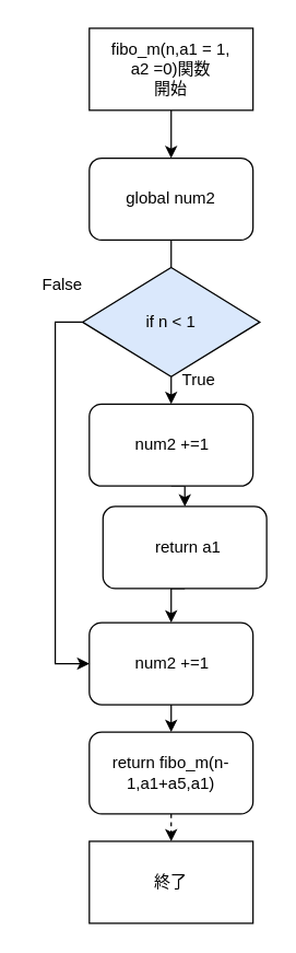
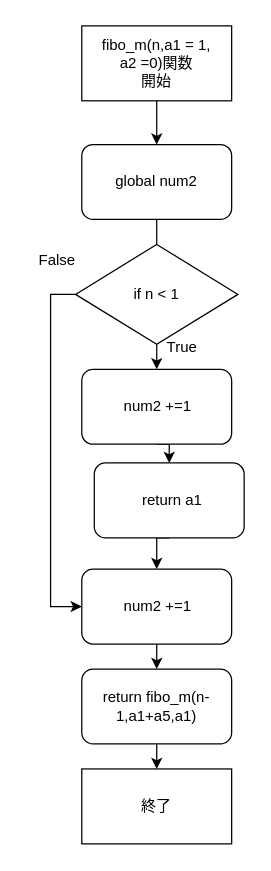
  <mxCell id="0" />
  <mxCell id="1" parent="0" />
  <mxCell id="2" style="edgeStyle=orthogonalEdgeStyle;rounded=0;orthogonalLoop=1;jettySize=auto;html=1;exitX=0.5;exitY=1;exitDx=0;exitDy=0;entryX=0.5;entryY=0;entryDx=0;entryDy=0;" edge="1" parent="1" source="3" target="5"><mxGeometry relative="1" as="geometry" /></mxCell>
  <mxCell id="3" value="fibo_m(n,a1 =&lt;span style=&quot;background-color: initial;&quot;&gt;&amp;nbsp;1,&lt;/span&gt;&lt;div&gt;&lt;span style=&quot;background-color: initial;&quot;&gt;a2 =0)関数&lt;/span&gt;&lt;/div&gt;&lt;div&gt;&lt;span style=&quot;background-color: initial;&quot;&gt;開始&lt;/span&gt;&lt;/div&gt;" style="rounded=0;whiteSpace=wrap;html=1;" vertex="1" parent="1"><mxGeometry x="65" y="20" width="120" height="60" as="geometry" /></mxCell>
  <mxCell id="4" style="edgeStyle=orthogonalEdgeStyle;rounded=0;orthogonalLoop=1;jettySize=auto;html=1;exitX=0.5;exitY=1;exitDx=0;exitDy=0;entryX=0.5;entryY=0;entryDx=0;entryDy=0;endArrow=none;" edge="1" parent="1" source="5" target="8"><mxGeometry relative="1" as="geometry" /></mxCell>
  <mxCell id="5" value="global num2" style="rounded=1;whiteSpace=wrap;html=1;" vertex="1" parent="1"><mxGeometry x="65" y="115" width="120" height="60" as="geometry" /></mxCell>
  <mxCell id="6" style="edgeStyle=orthogonalEdgeStyle;rounded=0;orthogonalLoop=1;jettySize=auto;html=1;exitX=0.5;exitY=1;exitDx=0;exitDy=0;entryX=0.5;entryY=0;entryDx=0;entryDy=0;" edge="1" parent="1" source="8" target="10"><mxGeometry relative="1" as="geometry" /></mxCell>
  <mxCell id="7" style="edgeStyle=orthogonalEdgeStyle;rounded=0;orthogonalLoop=1;jettySize=auto;html=1;exitX=0;exitY=0.5;exitDx=0;exitDy=0;entryX=0;entryY=0.5;entryDx=0;entryDy=0;" edge="1" parent="1" source="8" target="16"><mxGeometry relative="1" as="geometry" /></mxCell>
- <mxCell id="8" value="if n &amp;lt; 1" style="rhombus;whiteSpace=wrap;html=1;fillColor=#dae8fc;" vertex="1" parent="1"><mxGeometry x="60" y="195" width="130" height="80" as="geometry" /></mxCell>
+ <mxCell id="8" value="if n &amp;lt; 1" style="rhombus;whiteSpace=wrap;html=1;" vertex="1" parent="1"><mxGeometry x="60" y="195" width="130" height="80" as="geometry" /></mxCell>
  <mxCell id="9" style="edgeStyle=orthogonalEdgeStyle;rounded=0;orthogonalLoop=1;jettySize=auto;html=1;exitX=0.5;exitY=1;exitDx=0;exitDy=0;entryX=0.5;entryY=0;entryDx=0;entryDy=0;" edge="1" parent="1" source="10" target="12"><mxGeometry relative="1" as="geometry" /></mxCell>
  <mxCell id="10" value="　num2 +=1&amp;nbsp; &amp;nbsp;" style="rounded=1;whiteSpace=wrap;html=1;" vertex="1" parent="1"><mxGeometry x="65" y="295" width="120" height="60" as="geometry" /></mxCell>
  <mxCell id="11" style="edgeStyle=orthogonalEdgeStyle;rounded=0;orthogonalLoop=1;jettySize=auto;html=1;exitX=0.5;exitY=1;exitDx=0;exitDy=0;entryX=0.5;entryY=0;entryDx=0;entryDy=0;" edge="1" parent="1" source="12" target="16"><mxGeometry relative="1" as="geometry" /></mxCell>
  <mxCell id="12" value="　return a1&amp;nbsp;&amp;nbsp;" style="rounded=1;whiteSpace=wrap;html=1;" vertex="1" parent="1"><mxGeometry x="75" y="370" width="120" height="60" as="geometry" /></mxCell>
- <mxCell id="13" style="edgeStyle=orthogonalEdgeStyle;rounded=0;orthogonalLoop=1;jettySize=auto;html=1;exitX=0.5;exitY=1;exitDx=0;exitDy=0;entryX=0.5;entryY=0;entryDx=0;entryDy=0;dashed=1;" edge="1" parent="1" source="14" target="17"><mxGeometry relative="1" as="geometry" /></mxCell>
+ <mxCell id="13" style="edgeStyle=orthogonalEdgeStyle;rounded=0;orthogonalLoop=1;jettySize=auto;html=1;exitX=0.5;exitY=1;exitDx=0;exitDy=0;entryX=0.5;entryY=0;entryDx=0;entryDy=0;" edge="1" parent="1" source="14" target="17"><mxGeometry relative="1" as="geometry" /></mxCell>
  <mxCell id="14" value="return fibo_m(n-1,a1+a5,a1)" style="rounded=1;whiteSpace=wrap;html=1;" vertex="1" parent="1"><mxGeometry x="65" y="535" width="120" height="60" as="geometry" /></mxCell>
  <mxCell id="15" style="edgeStyle=orthogonalEdgeStyle;rounded=0;orthogonalLoop=1;jettySize=auto;html=1;exitX=0.5;exitY=1;exitDx=0;exitDy=0;entryX=0.5;entryY=0;entryDx=0;entryDy=0;" edge="1" parent="1" source="16" target="14"><mxGeometry relative="1" as="geometry" /></mxCell>
  <mxCell id="16" value="　num2 +=1&amp;nbsp; &amp;nbsp;" style="rounded=1;whiteSpace=wrap;html=1;" vertex="1" parent="1"><mxGeometry x="65" y="455" width="120" height="60" as="geometry" /></mxCell>
  <mxCell id="17" value="終了" style="rounded=0;whiteSpace=wrap;html=1;" vertex="1" parent="1"><mxGeometry x="65" y="615" width="120" height="60" as="geometry" /></mxCell>
  <mxCell id="18" value="False" style="text;html=1;align=center;verticalAlign=middle;resizable=0;points=[];autosize=1;strokeColor=none;fillColor=none;" vertex="1" parent="1"><mxGeometry x="20" y="193" width="50" height="30" as="geometry" /></mxCell>
  <mxCell id="19" value="True" style="text;html=1;align=center;verticalAlign=middle;resizable=0;points=[];autosize=1;strokeColor=none;fillColor=none;" vertex="1" parent="1"><mxGeometry x="120" y="263" width="50" height="30" as="geometry" /></mxCell>
